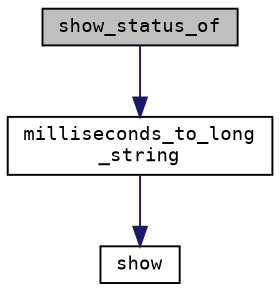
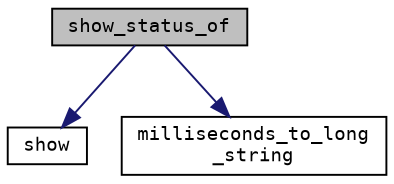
  digraph {
    fontname="DejaVu Sans Mono"
    rankdir=TB
    node [color=black fillcolor=white fontname="DejaVu Sans Mono" fontsize=10 shape=record style=filled]
    edge [color=midnightblue fontname="DejaVu Sans Mono" fontsize=10 labelfontname=Helvetica labelfontsize=10 style=solid]
    n1 [fillcolor=grey75 fontcolor=black height=0.2 label=show_status_of width=0.4]
    n2 [height=0.2 label=show width=0.4]
    n3 [height=0.2 label="milliseconds_to_long\l_string" width=0.4]
-   n3 -> n2
+   n1 -> n2
    n1 -> n3
  }
